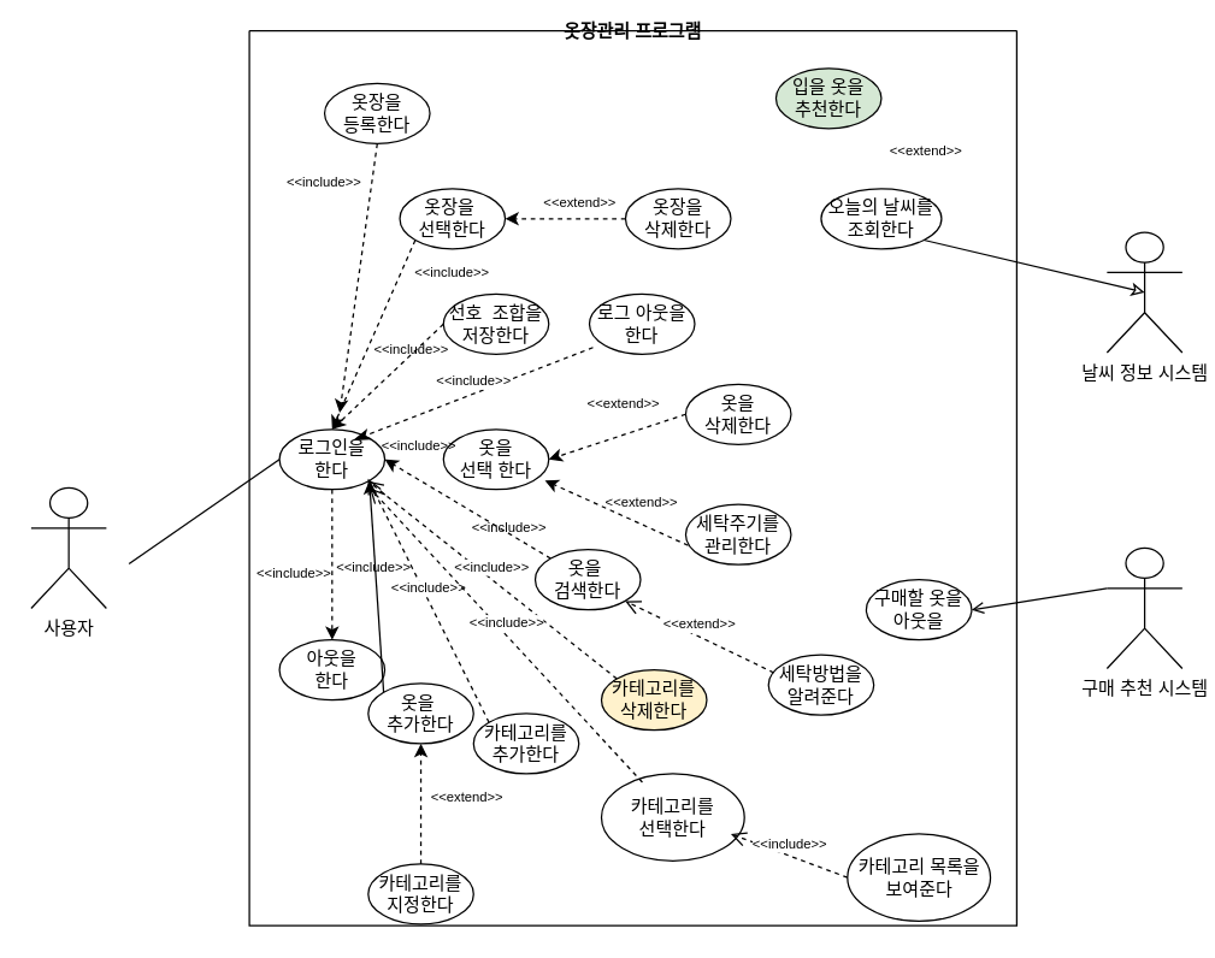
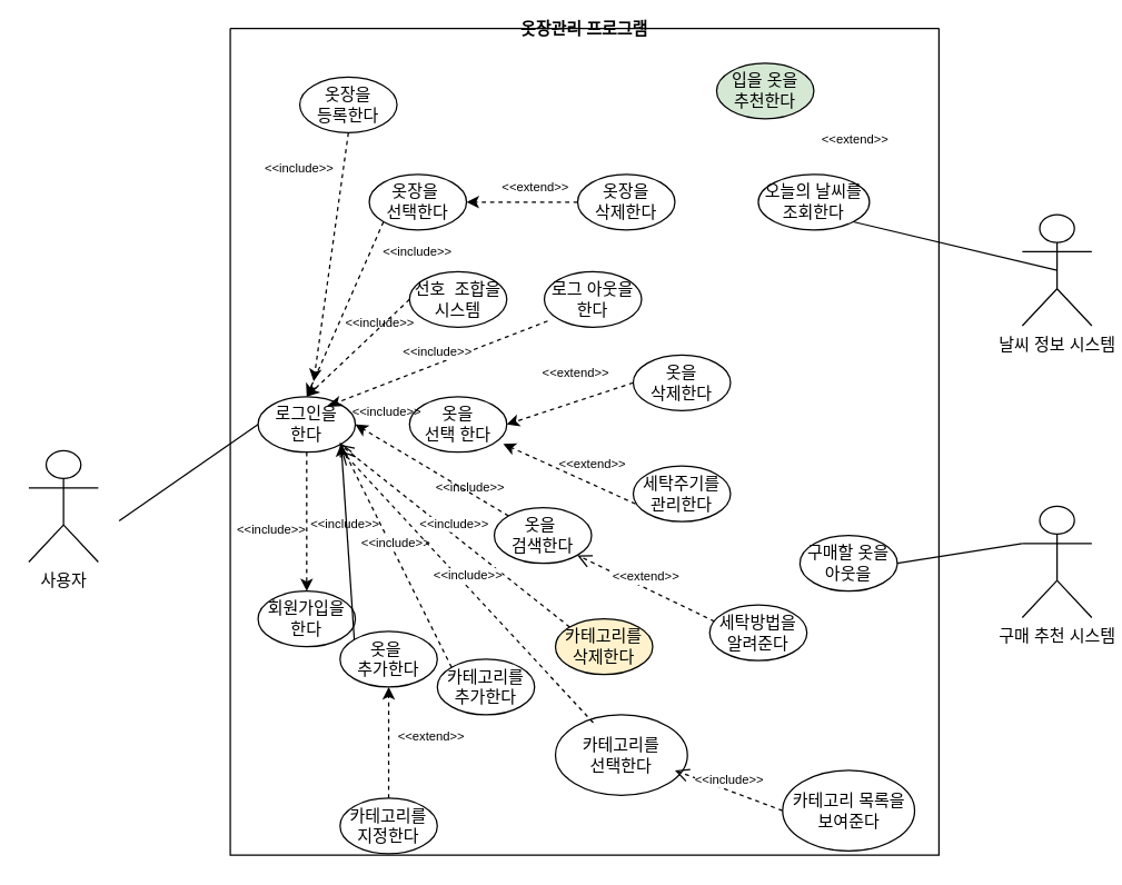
  <mxCell id="0" />
  <mxCell id="1" parent="0" />
  <mxCell id="2" value="사용자&lt;br&gt;" style="shape=umlActor;verticalLabelPosition=bottom;verticalAlign=top;html=1;outlineConnect=0;" parent="1" vertex="1"><mxGeometry x="20" y="324" width="50" height="80" as="geometry" /></mxCell>
  <mxCell id="3" value="날씨 정보 시스템" style="shape=umlActor;verticalLabelPosition=bottom;verticalAlign=top;html=1;outlineConnect=0;" parent="1" vertex="1"><mxGeometry x="735" y="154" width="50" height="80" as="geometry" /></mxCell>
  <mxCell id="4" value="옷장관리 프로그램" style="swimlane;startSize=0;" parent="1" vertex="1"><mxGeometry x="165" y="20" width="510" height="595" as="geometry" /></mxCell>
  <mxCell id="5" value="로그인을&lt;br&gt;한다" style="ellipse;whiteSpace=wrap;html=1;" parent="4" vertex="1"><mxGeometry x="20" y="265" width="70" height="40" as="geometry" /></mxCell>
- <mxCell id="6" value="아웃을&lt;br&gt;한다" style="ellipse;whiteSpace=wrap;html=1;" parent="4" vertex="1"><mxGeometry x="20" y="405" width="70" height="40" as="geometry" /></mxCell>
+ <mxCell id="6" value="회원가입을&lt;br&gt;한다" style="ellipse;whiteSpace=wrap;html=1;" parent="4" vertex="1"><mxGeometry x="20" y="405" width="70" height="40" as="geometry" /></mxCell>
  <mxCell id="7" value="" style="html=1;rounded=0;endArrow=none;endFill=0;entryX=0;entryY=0.5;entryDx=0;entryDy=0;" parent="4" target="5" edge="1"><mxGeometry width="100" relative="1" as="geometry"><mxPoint x="-80" y="354.5" as="sourcePoint" /><mxPoint x="20" y="354.5" as="targetPoint" /></mxGeometry></mxCell>
  <mxCell id="8" value="&lt;font style=&quot;font-size: 9px&quot;&gt;&amp;lt;&amp;lt;include&amp;gt;&amp;gt;&lt;/font&gt;" style="text;html=1;strokeColor=none;fillColor=none;align=center;verticalAlign=middle;whiteSpace=wrap;rounded=0;" parent="4" vertex="1"><mxGeometry y="345" width="60" height="30" as="geometry" /></mxCell>
  <mxCell id="9" value="세탁주기를&lt;br&gt;관리한다" style="ellipse;whiteSpace=wrap;html=1;" parent="4" vertex="1"><mxGeometry x="290" y="315" width="70" height="40" as="geometry" /></mxCell>
  <mxCell id="10" value="세탁방법을&lt;br&gt;알려준다" style="ellipse;whiteSpace=wrap;html=1;" parent="4" vertex="1"><mxGeometry x="345" y="415" width="70" height="40" as="geometry" /></mxCell>
  <mxCell id="11" value="옷을&amp;nbsp;&lt;br&gt;추가한다" style="ellipse;whiteSpace=wrap;html=1;" parent="4" vertex="1"><mxGeometry x="79" y="434" width="70" height="40" as="geometry" /></mxCell>
  <mxCell id="12" value="옷을&lt;br&gt;선택 한다" style="ellipse;whiteSpace=wrap;html=1;" parent="4" vertex="1"><mxGeometry x="129" y="265" width="70" height="40" as="geometry" /></mxCell>
- <mxCell id="13" value="선호&amp;nbsp; 조합을&lt;br&gt;저장한다" style="ellipse;whiteSpace=wrap;html=1;" parent="4" vertex="1"><mxGeometry x="129" y="175" width="70" height="40" as="geometry" /></mxCell>
+ <mxCell id="13" value="선호&amp;nbsp; 조합을&lt;br&gt;시스템" style="ellipse;whiteSpace=wrap;html=1;" parent="4" vertex="1"><mxGeometry x="129" y="175" width="70" height="40" as="geometry" /></mxCell>
  <mxCell id="14" value="옷장을&amp;nbsp;&lt;br&gt;선택한다" style="ellipse;whiteSpace=wrap;html=1;" parent="4" vertex="1"><mxGeometry x="100" y="105" width="70" height="40" as="geometry" /></mxCell>
  <mxCell id="15" value="옷장을&lt;br&gt;등록한다" style="ellipse;whiteSpace=wrap;html=1;" parent="4" vertex="1"><mxGeometry x="50" y="35" width="70" height="40" as="geometry" /></mxCell>
  <mxCell id="16" value="" style="endArrow=classic;html=1;rounded=0;fontSize=9;exitX=0.5;exitY=1;exitDx=0;exitDy=0;entryX=0.5;entryY=0;entryDx=0;entryDy=0;dashed=1;" parent="4" source="5" target="6" edge="1"><mxGeometry width="50" height="50" relative="1" as="geometry"><mxPoint x="50" y="355" as="sourcePoint" /><mxPoint x="100" y="305" as="targetPoint" /></mxGeometry></mxCell>
  <mxCell id="17" value="옷을&lt;br&gt;삭제한다" style="ellipse;whiteSpace=wrap;html=1;" parent="4" vertex="1"><mxGeometry x="290" y="235" width="70" height="40" as="geometry" /></mxCell>
  <mxCell id="18" value="옷장을&lt;br&gt;삭제한다" style="ellipse;whiteSpace=wrap;html=1;" parent="4" vertex="1"><mxGeometry x="250" y="105" width="70" height="40" as="geometry" /></mxCell>
  <mxCell id="19" value="카테고리를&lt;br&gt;지정한다" style="ellipse;whiteSpace=wrap;html=1;" parent="4" vertex="1"><mxGeometry x="79" y="554" width="70" height="40" as="geometry" /></mxCell>
  <mxCell id="20" value="오늘의 날씨를&lt;br&gt;조회한다" style="ellipse;whiteSpace=wrap;html=1;" parent="4" vertex="1"><mxGeometry x="380" y="105" width="80" height="40" as="geometry" /></mxCell>
  <mxCell id="21" value="입을 옷을 &lt;br&gt;추천한다" style="ellipse;whiteSpace=wrap;html=1;fillColor=#d5e8d4;" parent="4" vertex="1"><mxGeometry x="350" y="25" width="70" height="40" as="geometry" /></mxCell>
  <mxCell id="22" value="구매할 옷을 아웃을" style="ellipse;whiteSpace=wrap;html=1;" parent="4" vertex="1"><mxGeometry x="410" y="365" width="70" height="40" as="geometry" /></mxCell>
  <mxCell id="23" value="&lt;font style=&quot;font-size: 9px&quot;&gt;&amp;lt;&amp;lt;include&amp;gt;&amp;gt;&lt;/font&gt;" style="text;html=1;strokeColor=none;fillColor=none;align=center;verticalAlign=middle;whiteSpace=wrap;rounded=0;" parent="4" vertex="1"><mxGeometry x="83" y="260" width="60" height="30" as="geometry" /></mxCell>
  <mxCell id="24" value="" style="endArrow=classic;html=1;rounded=0;dashed=1;fontSize=9;exitX=0;exitY=0.5;exitDx=0;exitDy=0;entryX=0.5;entryY=0;entryDx=0;entryDy=0;" parent="4" source="13" target="5" edge="1"><mxGeometry width="50" height="50" relative="1" as="geometry"><mxPoint x="270" y="305" as="sourcePoint" /><mxPoint x="320" y="255" as="targetPoint" /></mxGeometry></mxCell>
  <mxCell id="25" value="&lt;font style=&quot;font-size: 9px&quot;&gt;&amp;lt;&amp;lt;include&amp;gt;&amp;gt;&lt;/font&gt;" style="text;html=1;strokeColor=none;fillColor=none;align=center;verticalAlign=middle;whiteSpace=wrap;rounded=0;" parent="4" vertex="1"><mxGeometry x="78" y="196" width="60" height="30" as="geometry" /></mxCell>
  <mxCell id="26" value="" style="endArrow=classic;html=1;rounded=0;dashed=1;fontSize=9;exitX=0;exitY=1;exitDx=0;exitDy=0;entryX=0.5;entryY=0;entryDx=0;entryDy=0;" parent="4" source="14" target="5" edge="1"><mxGeometry width="50" height="50" relative="1" as="geometry"><mxPoint x="270" y="305" as="sourcePoint" /><mxPoint x="320" y="255" as="targetPoint" /></mxGeometry></mxCell>
  <mxCell id="27" value="&lt;font style=&quot;font-size: 9px&quot;&gt;&amp;lt;&amp;lt;include&amp;gt;&amp;gt;&lt;/font&gt;" style="text;html=1;strokeColor=none;fillColor=none;align=center;verticalAlign=middle;whiteSpace=wrap;rounded=0;" parent="4" vertex="1"><mxGeometry x="105" y="145" width="60" height="30" as="geometry" /></mxCell>
  <mxCell id="28" value="&lt;font style=&quot;font-size: 9px&quot;&gt;&amp;lt;&amp;lt;include&amp;gt;&amp;gt;&lt;/font&gt;" style="text;html=1;strokeColor=none;fillColor=none;align=center;verticalAlign=middle;whiteSpace=wrap;rounded=0;" parent="4" vertex="1"><mxGeometry x="20" y="85" width="60" height="30" as="geometry" /></mxCell>
  <mxCell id="29" value="" style="endArrow=classic;html=1;rounded=0;dashed=0;fontSize=9;exitX=0;exitY=0;exitDx=0;exitDy=0;entryX=1;entryY=1;entryDx=0;entryDy=0;" parent="4" source="11" target="5" edge="1"><mxGeometry width="50" height="50" relative="1" as="geometry"><mxPoint x="270" y="345" as="sourcePoint" /><mxPoint x="320" y="295" as="targetPoint" /></mxGeometry></mxCell>
  <mxCell id="30" value="&lt;font style=&quot;font-size: 9px&quot;&gt;&amp;lt;&amp;lt;include&amp;gt;&amp;gt;&lt;/font&gt;" style="text;html=1;strokeColor=none;fillColor=none;align=center;verticalAlign=middle;whiteSpace=wrap;rounded=0;" parent="4" vertex="1"><mxGeometry x="53" y="341" width="60" height="30" as="geometry" /></mxCell>
  <mxCell id="31" value="" style="endArrow=classic;html=1;rounded=0;dashed=1;fontSize=9;exitX=0.5;exitY=0;exitDx=0;exitDy=0;entryX=0.5;entryY=1;entryDx=0;entryDy=0;" parent="4" source="19" target="11" edge="1"><mxGeometry width="50" height="50" relative="1" as="geometry"><mxPoint x="220" y="424" as="sourcePoint" /><mxPoint x="270" y="374" as="targetPoint" /></mxGeometry></mxCell>
  <mxCell id="32" value="&lt;font style=&quot;font-size: 9px&quot;&gt;&amp;lt;&amp;lt;extend&amp;gt;&amp;gt;&lt;/font&gt;" style="text;html=1;strokeColor=none;fillColor=none;align=center;verticalAlign=middle;whiteSpace=wrap;rounded=0;" parent="4" vertex="1"><mxGeometry x="115" y="494" width="60" height="30" as="geometry" /></mxCell>
  <mxCell id="33" value="&lt;font style=&quot;font-size: 9px&quot;&gt;&amp;lt;&amp;lt;extend&amp;gt;&amp;gt;&lt;/font&gt;" style="text;html=1;strokeColor=none;fillColor=none;align=center;verticalAlign=middle;whiteSpace=wrap;rounded=0;" parent="4" vertex="1"><mxGeometry x="190" y="99" width="60" height="30" as="geometry" /></mxCell>
  <mxCell id="34" value="" style="endArrow=classic;html=1;rounded=0;dashed=1;fontSize=9;entryX=1;entryY=0.5;entryDx=0;entryDy=0;exitX=0;exitY=0.5;exitDx=0;exitDy=0;" parent="4" source="18" target="14" edge="1"><mxGeometry width="50" height="50" relative="1" as="geometry"><mxPoint x="270" y="195" as="sourcePoint" /><mxPoint x="320" y="145" as="targetPoint" /></mxGeometry></mxCell>
  <mxCell id="35" value="" style="endArrow=classic;html=1;rounded=0;fontSize=9;exitX=0;exitY=0;exitDx=0;exitDy=0;dashed=1;entryX=1;entryY=0.5;entryDx=0;entryDy=0;" parent="4" source="47" target="5" edge="1"><mxGeometry width="50" height="50" relative="1" as="geometry"><mxPoint x="270" y="465" as="sourcePoint" /><mxPoint x="80" y="285" as="targetPoint" /></mxGeometry></mxCell>
  <mxCell id="36" value="&lt;font style=&quot;font-size: 9px&quot;&gt;&amp;lt;&amp;lt;include&amp;gt;&amp;gt;&lt;/font&gt;" style="text;html=1;strokeColor=none;fillColor=none;align=center;verticalAlign=middle;whiteSpace=wrap;rounded=0;" parent="4" vertex="1"><mxGeometry x="143" y="315" width="60" height="30" as="geometry" /></mxCell>
  <mxCell id="37" value="" style="endArrow=classic;html=1;rounded=0;dashed=1;fontSize=9;entryX=1;entryY=0.5;entryDx=0;entryDy=0;exitX=0;exitY=0.5;exitDx=0;exitDy=0;" parent="4" source="17" target="12" edge="1"><mxGeometry width="50" height="50" relative="1" as="geometry"><mxPoint x="270" y="395" as="sourcePoint" /><mxPoint x="320" y="345" as="targetPoint" /></mxGeometry></mxCell>
  <mxCell id="38" value="" style="endArrow=classic;html=1;rounded=0;dashed=1;fontSize=9;entryX=0.963;entryY=0.85;entryDx=0;entryDy=0;entryPerimeter=0;exitX=0.023;exitY=0.68;exitDx=0;exitDy=0;exitPerimeter=0;" parent="4" source="9" target="12" edge="1"><mxGeometry width="50" height="50" relative="1" as="geometry"><mxPoint x="270" y="395" as="sourcePoint" /><mxPoint x="320" y="345" as="targetPoint" /></mxGeometry></mxCell>
  <mxCell id="39" value="&lt;font style=&quot;font-size: 9px&quot;&gt;&amp;lt;&amp;lt;extend&amp;gt;&amp;gt;&lt;/font&gt;" style="text;html=1;strokeColor=none;fillColor=none;align=center;verticalAlign=middle;whiteSpace=wrap;rounded=0;" parent="4" vertex="1"><mxGeometry x="231" y="298" width="60" height="30" as="geometry" /></mxCell>
  <mxCell id="40" value="로그 아웃을&lt;br&gt;한다" style="ellipse;whiteSpace=wrap;html=1;" vertex="1" parent="4"><mxGeometry x="226" y="175" width="70" height="40" as="geometry" /></mxCell>
  <mxCell id="41" value="&lt;font style=&quot;font-size: 9px&quot;&gt;&amp;lt;&amp;lt;include&amp;gt;&amp;gt;&lt;/font&gt;" style="html=1;verticalAlign=bottom;endArrow=classicThin;dashed=1;endSize=8;rounded=0;exitX=0.034;exitY=0.89;exitDx=0;exitDy=0;exitPerimeter=0;entryX=0.703;entryY=0.18;entryDx=0;entryDy=0;entryPerimeter=0;endFill=1;" edge="1" parent="4" source="40" target="5"><mxGeometry relative="1" as="geometry"><mxPoint x="235" y="229.5" as="sourcePoint" /><mxPoint x="155" y="229.5" as="targetPoint" /></mxGeometry></mxCell>
  <mxCell id="42" value="카테고리를&lt;br&gt;추가한다" style="ellipse;whiteSpace=wrap;html=1;" vertex="1" parent="4"><mxGeometry x="149" y="454" width="70" height="40" as="geometry" /></mxCell>
  <mxCell id="43" value="카테고리를&lt;br&gt;삭제한다" style="ellipse;whiteSpace=wrap;html=1;fillColor=#fff2cc;" vertex="1" parent="4"><mxGeometry x="234" y="425" width="70" height="40" as="geometry" /></mxCell>
  <mxCell id="44" value="카테고리 목록을&lt;br&gt;보여준다" style="ellipse;whiteSpace=wrap;html=1;" vertex="1" parent="4"><mxGeometry x="397.5" y="534" width="95" height="58" as="geometry" /></mxCell>
  <mxCell id="45" value="&lt;font style=&quot;font-size: 9px&quot;&gt;&amp;lt;&amp;lt;include&amp;gt;&amp;gt;&lt;/font&gt;" style="html=1;verticalAlign=bottom;endArrow=open;dashed=1;endSize=8;rounded=0;fontSize=9;entryX=-0.07;entryY=1.26;entryDx=0;entryDy=0;entryPerimeter=0;exitX=0;exitY=0;exitDx=0;exitDy=0;" edge="1" parent="4" source="42" target="23"><mxGeometry relative="1" as="geometry"><mxPoint x="270" y="405" as="sourcePoint" /><mxPoint x="190" y="405" as="targetPoint" /></mxGeometry></mxCell>
  <mxCell id="46" value="&amp;lt;&amp;lt;include&amp;gt;&amp;gt;" style="html=1;verticalAlign=bottom;endArrow=open;dashed=1;endSize=8;rounded=0;fontSize=9;exitX=0;exitY=0;exitDx=0;exitDy=0;entryX=-0.07;entryY=1.313;entryDx=0;entryDy=0;entryPerimeter=0;" edge="1" parent="4" source="43" target="23"><mxGeometry relative="1" as="geometry"><mxPoint x="270" y="405" as="sourcePoint" /><mxPoint x="190" y="405" as="targetPoint" /></mxGeometry></mxCell>
  <mxCell id="47" value="옷을&amp;nbsp;&lt;br&gt;검색한다" style="ellipse;whiteSpace=wrap;html=1;" parent="4" vertex="1"><mxGeometry x="190" y="345" width="70" height="40" as="geometry" /></mxCell>
  <mxCell id="48" value="카테고리를&lt;br&gt;선택한다" style="ellipse;whiteSpace=wrap;html=1;" vertex="1" parent="4"><mxGeometry x="234" y="494" width="95" height="58" as="geometry" /></mxCell>
  <mxCell id="49" value="&amp;lt;&amp;lt;extend&amp;gt;&amp;gt;" style="html=1;verticalAlign=bottom;endArrow=open;dashed=1;endSize=8;rounded=0;fontSize=9;exitX=0.051;exitY=0.295;exitDx=0;exitDy=0;exitPerimeter=0;entryX=1;entryY=1;entryDx=0;entryDy=0;" edge="1" parent="4" source="10" target="47"><mxGeometry relative="1" as="geometry"><mxPoint x="270" y="434" as="sourcePoint" /><mxPoint x="190" y="434" as="targetPoint" /></mxGeometry></mxCell>
  <mxCell id="50" value="" style="endArrow=classic;html=1;rounded=0;dashed=1;fontSize=9;exitX=0.5;exitY=1;exitDx=0;exitDy=0;" parent="1" source="15" edge="1"><mxGeometry width="50" height="50" relative="1" as="geometry"><mxPoint x="435" y="314" as="sourcePoint" /><mxPoint x="225" y="274" as="targetPoint" /></mxGeometry></mxCell>
- <mxCell id="51" style="rounded=0;orthogonalLoop=1;jettySize=auto;html=1;exitX=1;exitY=1;exitDx=0;exitDy=0;entryX=0.5;entryY=0.5;entryDx=0;entryDy=0;entryPerimeter=0;fontSize=9;endArrow=classic;endFill=0;" parent="1" source="20" target="3" edge="1"><mxGeometry relative="1" as="geometry" /></mxCell>
+ <mxCell id="51" style="rounded=0;orthogonalLoop=1;jettySize=auto;html=1;exitX=1;exitY=1;exitDx=0;exitDy=0;entryX=0.5;entryY=0.5;entryDx=0;entryDy=0;entryPerimeter=0;fontSize=9;endArrow=none;endFill=0;" parent="1" source="20" target="3" edge="1"><mxGeometry relative="1" as="geometry" /></mxCell>
  <mxCell id="52" value="&lt;font style=&quot;font-size: 9px&quot;&gt;&amp;lt;&amp;lt;extend&amp;gt;&amp;gt;&lt;/font&gt;" style="text;html=1;strokeColor=none;fillColor=none;align=center;verticalAlign=middle;whiteSpace=wrap;rounded=0;" parent="1" vertex="1"><mxGeometry x="585" y="84" width="60" height="30" as="geometry" /></mxCell>
  <mxCell id="53" value="&lt;font style=&quot;font-size: 9px&quot;&gt;&amp;lt;&amp;lt;extend&amp;gt;&amp;gt;&lt;/font&gt;" style="text;html=1;strokeColor=none;fillColor=none;align=center;verticalAlign=middle;whiteSpace=wrap;rounded=0;" parent="1" vertex="1"><mxGeometry x="384" y="252" width="60" height="30" as="geometry" /></mxCell>
  <mxCell id="54" value="구매 추천 시스템" style="shape=umlActor;verticalLabelPosition=bottom;verticalAlign=top;html=1;outlineConnect=0;" parent="1" vertex="1"><mxGeometry x="735" y="364" width="50" height="80" as="geometry" /></mxCell>
- <mxCell id="55" value="" style="endArrow=open;html=1;rounded=0;fontSize=9;entryX=1;entryY=0.5;entryDx=0;entryDy=0;exitX=0;exitY=0.333;exitDx=0;exitDy=0;exitPerimeter=0;" parent="1" source="54" target="22" edge="1"><mxGeometry width="50" height="50" relative="1" as="geometry"><mxPoint x="435" y="384" as="sourcePoint" /><mxPoint x="485" y="334" as="targetPoint" /></mxGeometry></mxCell>
+ <mxCell id="55" value="" style="endArrow=none;html=1;rounded=0;fontSize=9;entryX=1;entryY=0.5;entryDx=0;entryDy=0;exitX=0;exitY=0.333;exitDx=0;exitDy=0;exitPerimeter=0;" parent="1" source="54" target="22" edge="1"><mxGeometry width="50" height="50" relative="1" as="geometry"><mxPoint x="435" y="384" as="sourcePoint" /><mxPoint x="485" y="334" as="targetPoint" /></mxGeometry></mxCell>
  <mxCell id="56" value="&amp;lt;&amp;lt;include&amp;gt;&amp;gt;" style="html=1;verticalAlign=bottom;endArrow=open;dashed=1;endSize=8;rounded=0;fontSize=9;exitX=0.286;exitY=0.097;exitDx=0;exitDy=0;exitPerimeter=0;" edge="1" parent="1" source="48"><mxGeometry relative="1" as="geometry"><mxPoint x="435" y="504" as="sourcePoint" /><mxPoint x="245" y="324" as="targetPoint" /></mxGeometry></mxCell>
  <mxCell id="57" value="&amp;lt;&amp;lt;include&amp;gt;&amp;gt;" style="html=1;verticalAlign=bottom;endArrow=open;dashed=1;endSize=8;rounded=0;fontSize=9;exitX=0;exitY=0.5;exitDx=0;exitDy=0;" edge="1" parent="1" source="44"><mxGeometry relative="1" as="geometry"><mxPoint x="435" y="504" as="sourcePoint" /><mxPoint x="485" y="554" as="targetPoint" /></mxGeometry></mxCell>
